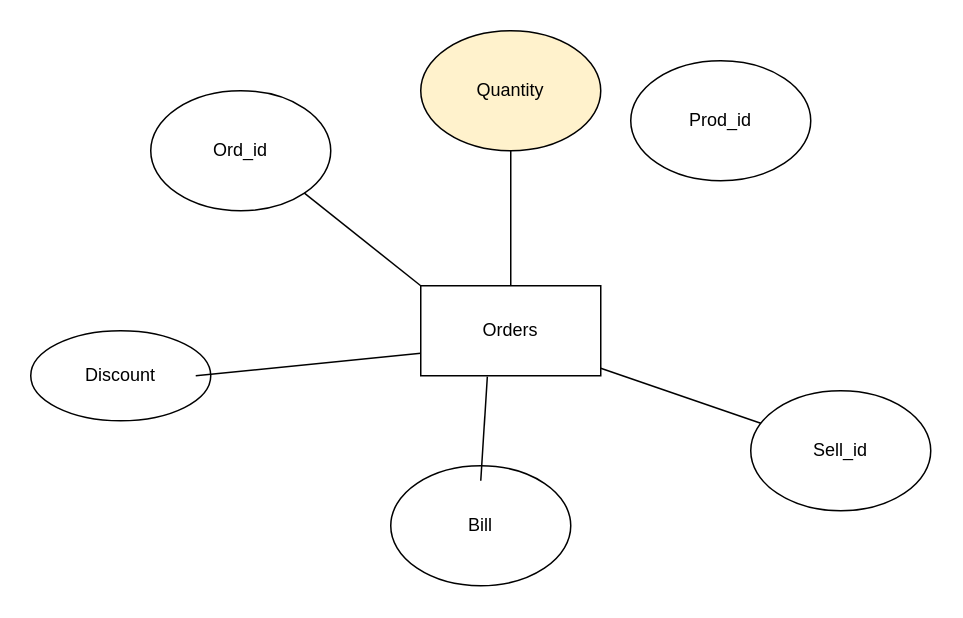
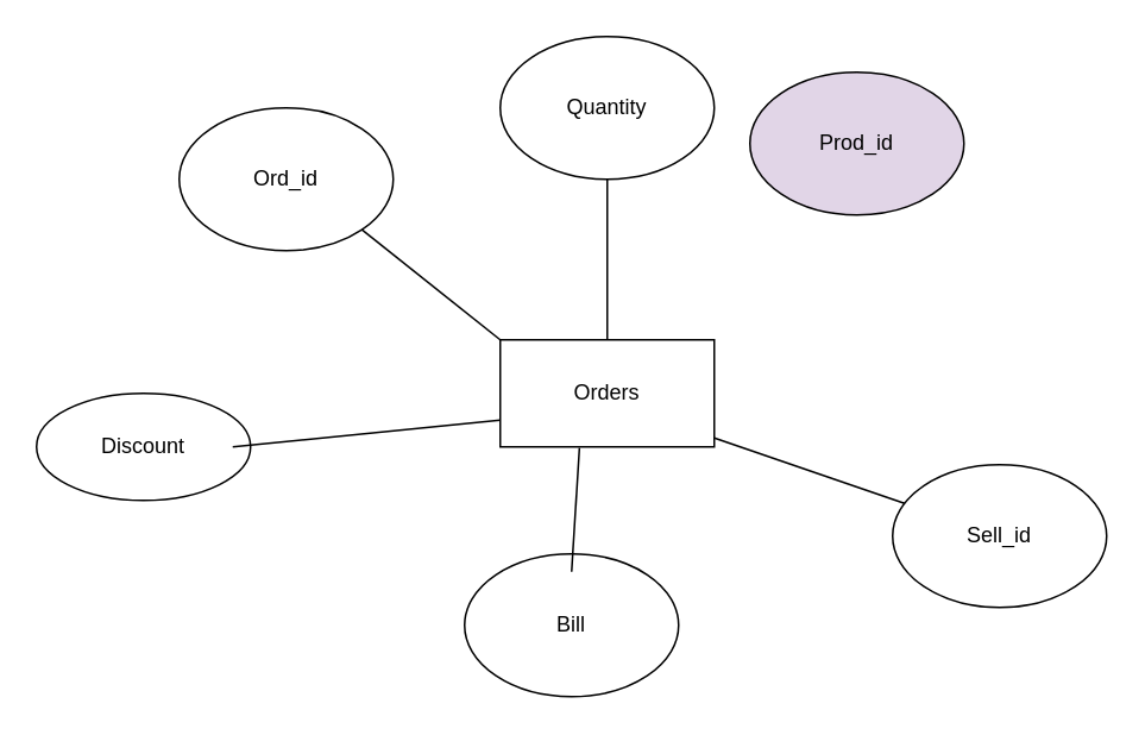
  <mxCell id="0" />
  <mxCell id="1" parent="0" />
  <mxCell id="2" value="Orders" style="rounded=0;whiteSpace=wrap;html=1;" parent="1" vertex="1"><mxGeometry x="280" y="190" width="120" height="60" as="geometry" /></mxCell>
- <mxCell id="3" value="Prod_id" style="ellipse;whiteSpace=wrap;html=1;" parent="1" vertex="1"><mxGeometry x="420" y="40" width="120" height="80" as="geometry" /></mxCell>
+ <mxCell id="3" value="Prod_id" style="ellipse;whiteSpace=wrap;html=1;fillColor=#e1d5e7;" parent="1" vertex="1"><mxGeometry x="420" y="40" width="120" height="80" as="geometry" /></mxCell>
  <mxCell id="4" value="Ord_id" style="ellipse;whiteSpace=wrap;html=1;" parent="1" vertex="1"><mxGeometry x="100" y="60" width="120" height="80" as="geometry" /></mxCell>
  <mxCell id="5" value="Sell_id" style="ellipse;whiteSpace=wrap;html=1;" parent="1" vertex="1"><mxGeometry x="500" y="260" width="120" height="80" as="geometry" /></mxCell>
  <mxCell id="6" value="Bill" style="ellipse;whiteSpace=wrap;html=1;" parent="1" vertex="1"><mxGeometry x="260" y="310" width="120" height="80" as="geometry" /></mxCell>
  <mxCell id="7" value="" style="endArrow=none;html=1;rounded=0;" parent="1" edge="1"><mxGeometry width="50" height="50" relative="1" as="geometry"><mxPoint x="340" y="190" as="sourcePoint" /><mxPoint x="340" y="70" as="targetPoint" /></mxGeometry></mxCell>
  <mxCell id="8" value="" style="endArrow=none;html=1;rounded=0;" parent="1" target="5" edge="1"><mxGeometry width="50" height="50" relative="1" as="geometry"><mxPoint x="400" y="245" as="sourcePoint" /><mxPoint x="450" y="195" as="targetPoint" /></mxGeometry></mxCell>
  <mxCell id="9" value="" style="endArrow=none;html=1;rounded=0;entryX=1;entryY=1;entryDx=0;entryDy=0;" parent="1" target="4" edge="1"><mxGeometry width="50" height="50" relative="1" as="geometry"><mxPoint x="280" y="190" as="sourcePoint" /><mxPoint x="330" y="140" as="targetPoint" /></mxGeometry></mxCell>
  <mxCell id="10" value="" style="endArrow=none;html=1;rounded=0;exitX=0.37;exitY=1.01;exitDx=0;exitDy=0;exitPerimeter=0;" parent="1" source="2" edge="1"><mxGeometry width="50" height="50" relative="1" as="geometry"><mxPoint x="380" y="370" as="sourcePoint" /><mxPoint x="320" y="320" as="targetPoint" /></mxGeometry></mxCell>
  <mxCell id="11" value="Discount" style="ellipse;whiteSpace=wrap;html=1;" parent="1" vertex="1"><mxGeometry x="20" y="220" width="120" height="60" as="geometry" /></mxCell>
  <mxCell id="12" value="" style="endArrow=none;html=1;rounded=0;entryX=0;entryY=0.75;entryDx=0;entryDy=0;" parent="1" target="2" edge="1"><mxGeometry width="50" height="50" relative="1" as="geometry"><mxPoint x="130" y="250" as="sourcePoint" /><mxPoint x="410" y="110" as="targetPoint" /></mxGeometry></mxCell>
- <mxCell id="13" value="Quantity" style="ellipse;whiteSpace=wrap;html=1;fillColor=#fff2cc;" vertex="1" parent="1"><mxGeometry x="280" y="20" width="120" height="80" as="geometry" /></mxCell>
+ <mxCell id="13" value="Quantity" style="ellipse;whiteSpace=wrap;html=1;" vertex="1" parent="1"><mxGeometry x="280" y="20" width="120" height="80" as="geometry" /></mxCell>
